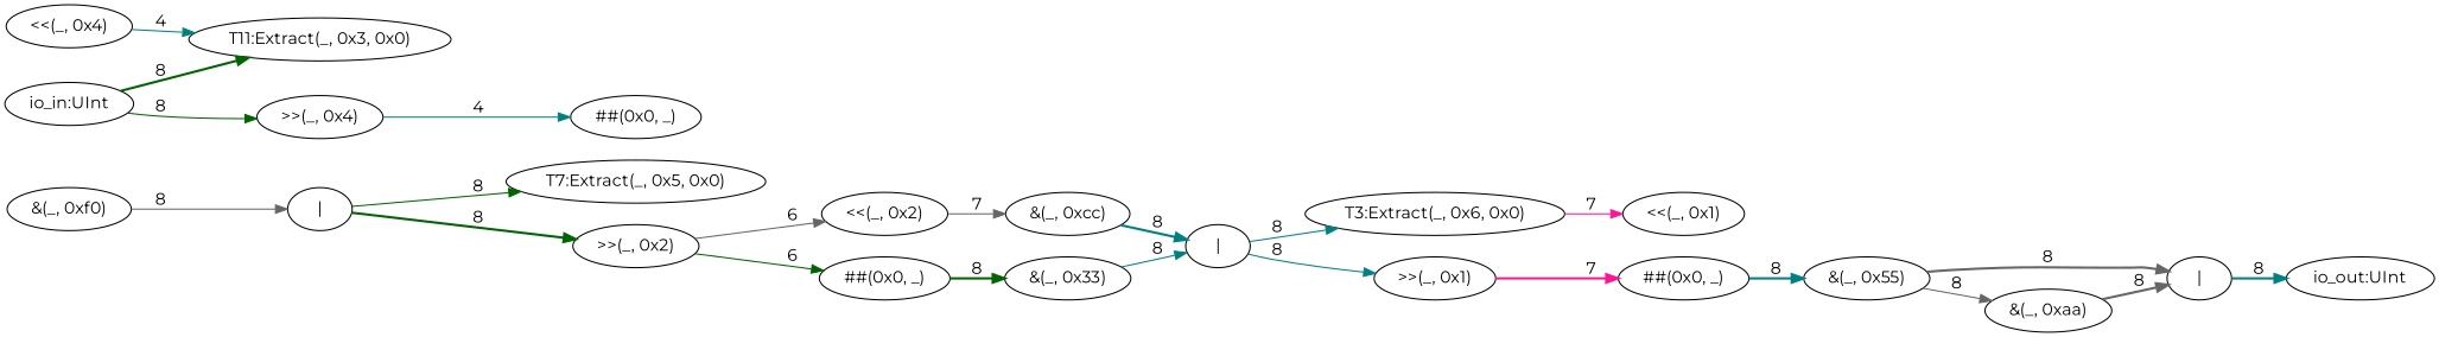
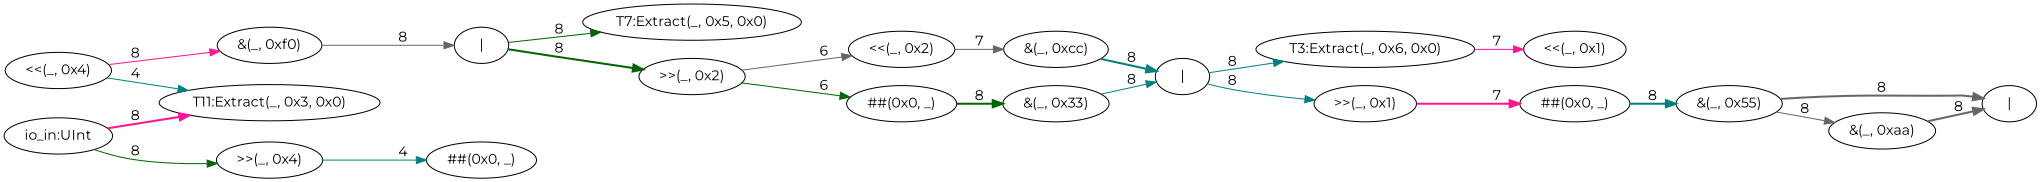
  digraph {
    fontname=Montserrat
    rankdir=LR
    node [fontname=Montserrat]
    edge [color=teal fontname=Montserrat style=solid]
-   n1 [label="io_out:UInt"]
    n2 [label="|"]
    n3 [label="&(_, 0xaa)"]
    n4 [label="<<(_, 0x1)"]
    n5 [label="T3:Extract(_, 0x6, 0x0)"]
    n6 [label="|"]
    n7 [label=">>(_, 0x1)"]
    n8 [label="##(0x0, _)"]
    n9 [label="&(_, 0xcc)"]
    n10 [label="<<(_, 0x2)"]
    n11 [label="T7:Extract(_, 0x5, 0x0)"]
    n12 [label="|"]
    n13 [label=">>(_, 0x2)"]
    n14 [label="##(0x0, _)"]
    n15 [label="&(_, 0xf0)"]
    n16 [label="<<(_, 0x4)"]
    n17 [label="T11:Extract(_, 0x3, 0x0)"]
    n18 [label="io_in:UInt"]
    n19 [label=">>(_, 0x4)"]
    n20 [label="##(0x0, _)"]
    n21 [label="&(_, 0x33)"]
    n22 [label="&(_, 0x55)"]
-   n2 -> n1 [label=8 style=bold]
    n3 -> n2 [color=gray40 label=8 style=bold]
    n5 -> n4 [color=deeppink label=7]
    n6 -> n5 [label=8]
    n6 -> n7 [label=8]
    n7 -> n8 [color=deeppink label=7 style=bold]
    n8 -> n22 [label=8 style=bold]
    n9 -> n6 [label=8 style=bold]
    n10 -> n9 [color=gray40 label=7]
    n12 -> n11 [color=darkgreen label=8]
    n12 -> n13 [color=darkgreen label=8 style=bold]
    n13 -> n10 [color=gray40 label=6]
    n13 -> n14 [color=darkgreen label=6]
    n14 -> n21 [color=darkgreen label=8 style=bold]
    n15 -> n12 [color=gray40 label=8]
+   n16 -> n15 [color=deeppink label=8]
    n16 -> n17 [label=4]
-   n18 -> n17 [color=darkgreen label=8 style=bold]
+   n18 -> n17 [color=deeppink label=8 style=bold]
    n18 -> n19 [color=darkgreen label=8]
    n19 -> n20 [label=4]
    n21 -> n6 [label=8]
    n22 -> n2 [color=gray40 label=8 style=bold]
    n22 -> n3 [color=gray40 label=8]
  }
